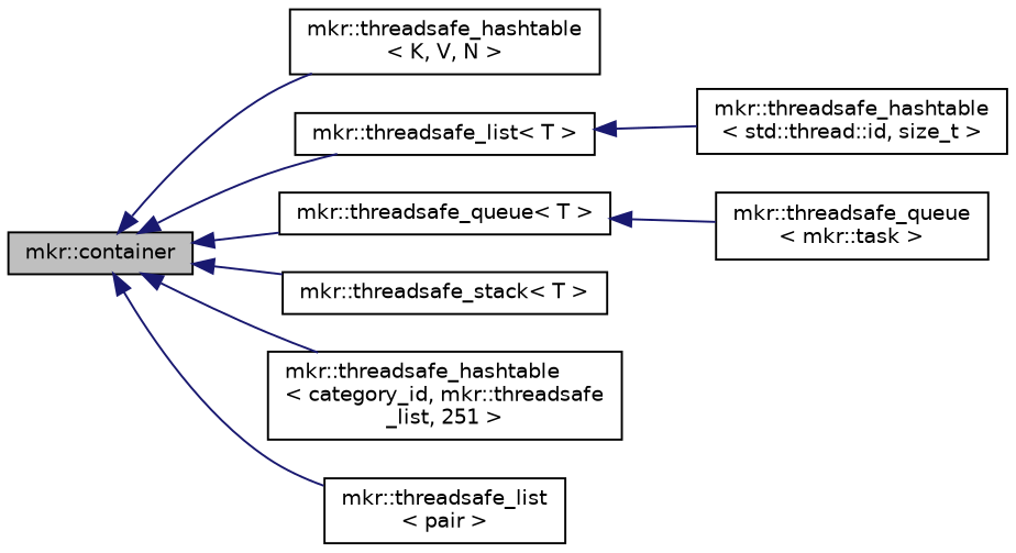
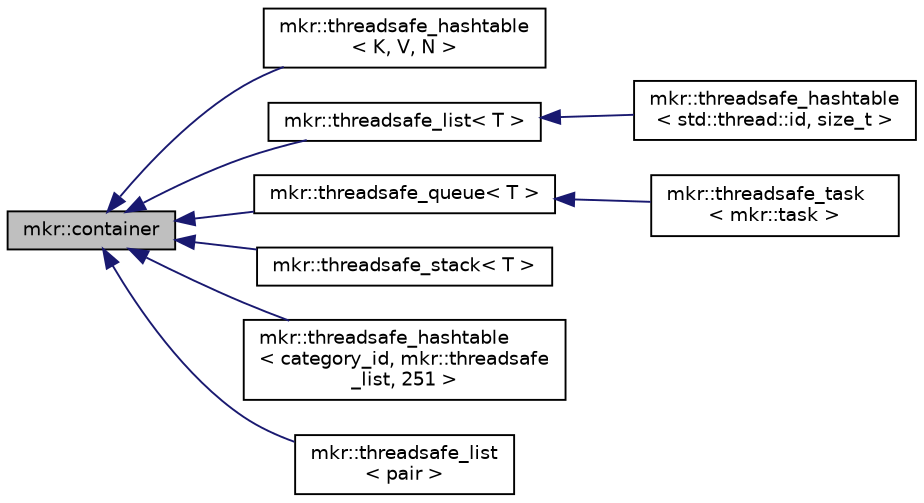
  digraph {
    rankdir=LR
    node [color=black fillcolor=white fontname=Helvetica fontsize=10 shape=record style=filled]
    edge [color=midnightblue dir=back fontname=Helvetica fontsize=10 labelfontname=Helvetica labelfontsize=10 style=solid]
    n1 [fillcolor=grey75 fontcolor=black height=0.2 label="mkr::container" width=0.4]
    n2 [height=0.2 label="mkr::threadsafe_hashtable\l\< K, V, N \>" width=0.4]
    n3 [height=0.2 label="mkr::threadsafe_list\< T \>" width=0.4]
    n4 [height=0.2 label="mkr::threadsafe_queue\< T \>" width=0.4]
    n5 [height=0.2 label="mkr::threadsafe_stack\< T \>" width=0.4]
    n6 [height=0.2 label="mkr::threadsafe_hashtable\l\< category_id, mkr::threadsafe\l_list, 251 \>" width=0.4]
    n7 [height=0.2 label="mkr::threadsafe_list\l\< pair \>" width=0.4]
    n8 [height=0.2 label="mkr::threadsafe_hashtable\l\< std::thread::id, size_t \>" width=0.4]
-   n9 [height=0.2 label="mkr::threadsafe_queue\l\< mkr::task \>" width=0.4]
+   n9 [height=0.2 label="mkr::threadsafe_task\l\< mkr::task \>" width=0.4]
    n1 -> n2
    n1 -> n3
    n1 -> n4
    n1 -> n5
    n1 -> n6
    n1 -> n7
    n3 -> n8
    n4 -> n9
  }
